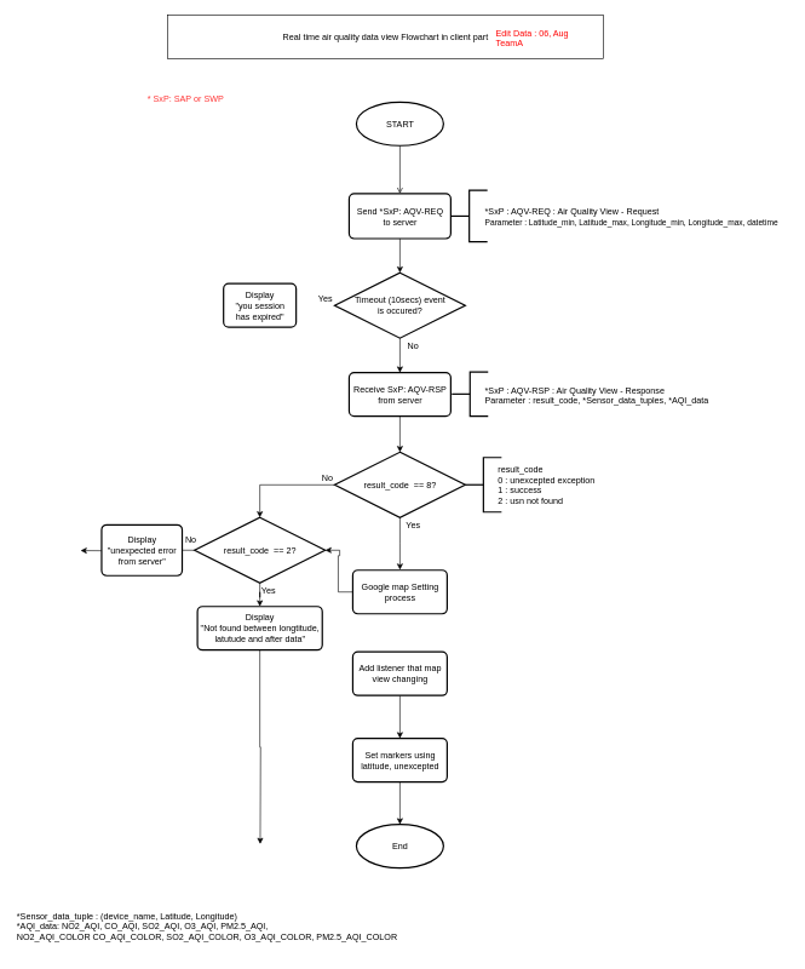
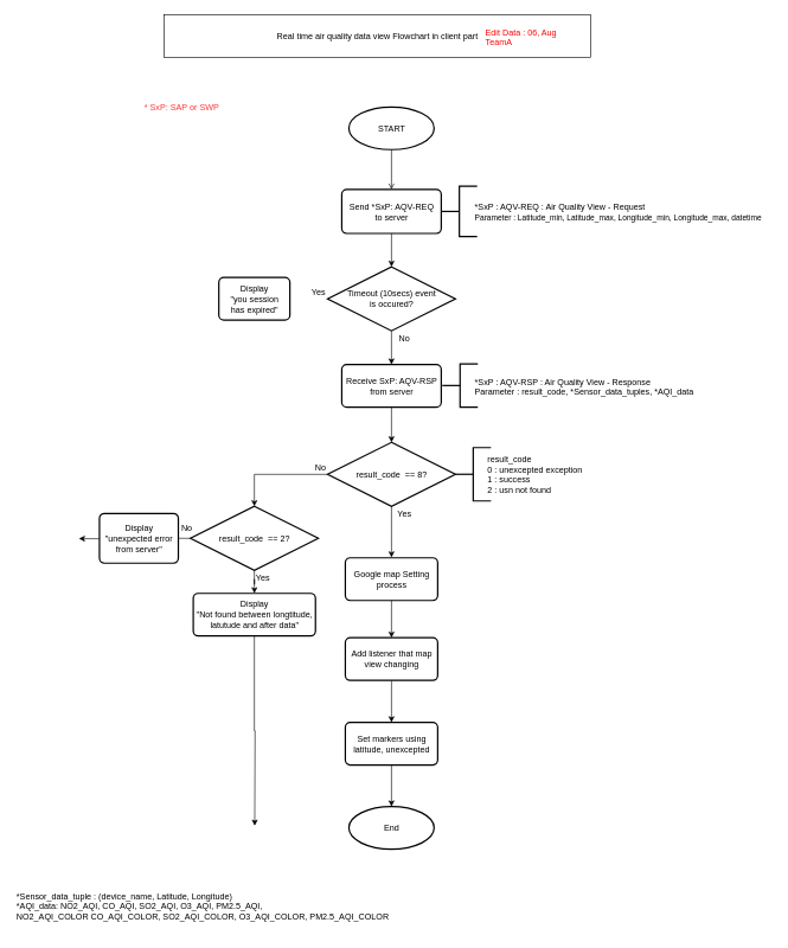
  <mxCell id="0" />
  <mxCell id="1" parent="0" />
  <mxCell id="2" value="" style="edgeStyle=orthogonalEdgeStyle;rounded=0;orthogonalLoop=1;jettySize=auto;html=1;endArrow=open;" parent="1" source="3" target="4" edge="1"><mxGeometry relative="1" as="geometry" /></mxCell>
- <mxCell id="3" value="START" style="strokeWidth=2;html=1;shape=mxgraph.flowchart.start_1;whiteSpace=wrap;" parent="1" vertex="1"><mxGeometry x="490.5" y="139.5" width="120" height="60" as="geometry" /></mxCell>
+ <mxCell id="3" value="START" style="strokeWidth=2;html=1;shape=mxgraph.flowchart.start_1;whiteSpace=wrap;" parent="1" vertex="1"><mxGeometry x="490.5" y="149.5" width="120" height="60" as="geometry" /></mxCell>
  <mxCell id="4" value="&lt;div&gt;Send *SxP: AQV-REQ&lt;/div&gt;&lt;div&gt;to server&lt;br&gt;&lt;/div&gt;" style="rounded=1;whiteSpace=wrap;html=1;absoluteArcSize=1;arcSize=14;strokeWidth=2;" parent="1" vertex="1"><mxGeometry x="480.5" y="265.5" width="140" height="62" as="geometry" /></mxCell>
  <mxCell id="5" value="" style="strokeWidth=2;html=1;shape=mxgraph.flowchart.annotation_2;align=left;pointerEvents=1" parent="1" vertex="1"><mxGeometry x="621" y="261" width="50" height="71" as="geometry" /></mxCell>
  <mxCell id="6" value="" style="edgeStyle=orthogonalEdgeStyle;rounded=0;orthogonalLoop=1;jettySize=auto;html=1;" parent="1" source="7" target="9" edge="1"><mxGeometry relative="1" as="geometry" /></mxCell>
  <mxCell id="7" value="&lt;div&gt;Timeout (10secs) event &lt;br&gt;&lt;/div&gt;&lt;div&gt;is occured?&lt;br&gt;&lt;/div&gt;" style="strokeWidth=2;html=1;shape=mxgraph.flowchart.decision;whiteSpace=wrap;" parent="1" vertex="1"><mxGeometry x="460.5" y="374.5" width="180" height="90" as="geometry" /></mxCell>
  <mxCell id="8" value="" style="edgeStyle=orthogonalEdgeStyle;rounded=0;orthogonalLoop=1;jettySize=auto;html=1;" parent="1" source="9" target="17" edge="1"><mxGeometry relative="1" as="geometry" /></mxCell>
  <mxCell id="9" value="&lt;div&gt;Receive SxP: AQV&lt;span&gt;-RSP&lt;/span&gt;&lt;/div&gt;&lt;div&gt;from server&lt;/div&gt;" style="rounded=1;whiteSpace=wrap;html=1;absoluteArcSize=1;arcSize=14;strokeWidth=2;" parent="1" vertex="1"><mxGeometry x="480.5" y="512" width="140" height="60" as="geometry" /></mxCell>
  <mxCell id="10" value="" style="strokeWidth=2;html=1;shape=mxgraph.flowchart.annotation_2;align=left;pointerEvents=1" parent="1" vertex="1"><mxGeometry x="622" y="511" width="50" height="61" as="geometry" /></mxCell>
  <mxCell id="11" value="" style="endArrow=classic;html=1;entryX=0.5;entryY=0;entryDx=0;entryDy=0;entryPerimeter=0;exitX=0.5;exitY=1;exitDx=0;exitDy=0;" parent="1" source="4" target="7" edge="1"><mxGeometry width="50" height="50" relative="1" as="geometry"><mxPoint x="799.5" y="144.5" as="sourcePoint" /><mxPoint x="669.5" y="204.5" as="targetPoint" /></mxGeometry></mxCell>
  <mxCell id="12" value="No" style="text;html=1;strokeColor=none;fillColor=none;align=center;verticalAlign=middle;whiteSpace=wrap;rounded=0;" parent="1" vertex="1"><mxGeometry x="548.5" y="464.5" width="40" height="20" as="geometry" /></mxCell>
  <mxCell id="13" value="Yes" style="text;html=1;strokeColor=none;fillColor=none;align=center;verticalAlign=middle;whiteSpace=wrap;rounded=0;" parent="1" vertex="1"><mxGeometry x="427.5" y="399.5" width="40" height="20" as="geometry" /></mxCell>
  <mxCell id="14" value="*SxP : AQV-RSP : Air Quality View&amp;nbsp;- Response&lt;br&gt;Parameter : result_code, *Sensor_data_tuples, *AQI_data" style="text;html=1;resizable=0;points=[];autosize=1;align=left;verticalAlign=top;spacingTop=-4;" parent="1" vertex="1"><mxGeometry x="665.5" y="526.5" width="320" height="30" as="geometry" /></mxCell>
  <mxCell id="15" value="" style="edgeStyle=orthogonalEdgeStyle;rounded=0;orthogonalLoop=1;jettySize=auto;html=1;" parent="1" source="17" edge="1"><mxGeometry relative="1" as="geometry"><mxPoint x="550.5" y="783.5" as="targetPoint" /></mxGeometry></mxCell>
  <mxCell id="16" value="" style="edgeStyle=orthogonalEdgeStyle;rounded=0;orthogonalLoop=1;jettySize=auto;html=1;entryX=0.5;entryY=0;entryDx=0;entryDy=0;entryPerimeter=0;exitX=0;exitY=0.5;exitDx=0;exitDy=0;exitPerimeter=0;" parent="1" source="17" target="33" edge="1"><mxGeometry relative="1" as="geometry"><mxPoint x="420.5" y="667" as="sourcePoint" /><mxPoint x="340.5" y="666.5" as="targetPoint" /><Array as="points"><mxPoint x="357.5" y="667" /></Array></mxGeometry></mxCell>
  <mxCell id="17" value="result_code&amp;nbsp;&amp;nbsp;== 8?" style="strokeWidth=2;html=1;shape=mxgraph.flowchart.decision;whiteSpace=wrap;" parent="1" vertex="1"><mxGeometry x="460.5" y="621.5" width="180" height="90" as="geometry" /></mxCell>
  <mxCell id="18" value="No" style="text;html=1;strokeColor=none;fillColor=none;align=center;verticalAlign=middle;whiteSpace=wrap;rounded=0;" parent="1" vertex="1"><mxGeometry x="430.5" y="646.5" width="40" height="20" as="geometry" /></mxCell>
  <mxCell id="19" value="&lt;div&gt;Display&lt;/div&gt;&lt;div&gt; &quot;you session &lt;br&gt;&lt;/div&gt;&lt;div&gt;has expired&quot;&lt;br&gt;&lt;/div&gt;" style="rounded=1;whiteSpace=wrap;html=1;absoluteArcSize=1;arcSize=14;strokeWidth=2;" parent="1" vertex="1"><mxGeometry x="307.5" y="389.5" width="100" height="60" as="geometry" /></mxCell>
  <mxCell id="20" value="" style="group" parent="1" vertex="1" connectable="0"><mxGeometry x="230.5" y="20" width="600" height="60" as="geometry" /></mxCell>
  <mxCell id="21" value="Real time air quality data view Flowchart in client part" style="rounded=0;whiteSpace=wrap;html=1;" parent="20" vertex="1"><mxGeometry width="600" height="60" as="geometry" /></mxCell>
  <mxCell id="22" value="&lt;span&gt;Edit Data : 06, Aug&lt;br&gt;TeamA&lt;/span&gt;" style="text;html=1;resizable=0;points=[];autosize=1;align=left;verticalAlign=top;spacingTop=-4;fontStyle=0;fontColor=#FF0000;" parent="20" vertex="1"><mxGeometry x="450" y="15" width="120" height="30" as="geometry" /></mxCell>
- <mxCell id="23" value="&lt;div&gt;&lt;font color=&quot;#FF3333&quot;&gt;* SxP: SAP or SWP&lt;/font&gt;&lt;/div&gt;" style="text;html=1;resizable=0;points=[];autosize=1;align=left;verticalAlign=top;spacingTop=-4;" parent="1" vertex="1"><mxGeometry x="200.5" y="124.534" width="120" height="20" as="geometry" /></mxCell>
+ <mxCell id="23" value="&lt;div&gt;&lt;font color=&quot;#FF3333&quot;&gt;* SxP: SAP or SWP&lt;/font&gt;&lt;/div&gt;" style="text;html=1;resizable=0;points=[];autosize=1;align=left;verticalAlign=top;spacingTop=-4;" parent="1" vertex="1"><mxGeometry x="200.5" y="139.534" width="120" height="20" as="geometry" /></mxCell>
  <mxCell id="24" value="Yes" style="text;html=1;strokeColor=none;fillColor=none;align=center;verticalAlign=middle;whiteSpace=wrap;rounded=0;" parent="1" vertex="1"><mxGeometry x="548.5" y="711.5" width="40" height="20" as="geometry" /></mxCell>
- <mxCell id="25" value="" style="edgeStyle=orthogonalEdgeStyle;rounded=0;orthogonalLoop=1;jettySize=auto;html=1;" parent="1" source="26" target="33" edge="1"><mxGeometry relative="1" as="geometry" /></mxCell>
+ <mxCell id="25" value="" style="edgeStyle=orthogonalEdgeStyle;rounded=0;orthogonalLoop=1;jettySize=auto;html=1;" parent="1" source="26" target="28" edge="1"><mxGeometry relative="1" as="geometry" /></mxCell>
  <mxCell id="26" value="&lt;div&gt;Google map Setting process&lt;/div&gt;" style="rounded=1;whiteSpace=wrap;html=1;absoluteArcSize=1;arcSize=14;strokeWidth=2;" parent="1" vertex="1"><mxGeometry x="485.5" y="784" width="130" height="60" as="geometry" /></mxCell>
  <mxCell id="27" value="" style="edgeStyle=orthogonalEdgeStyle;rounded=0;orthogonalLoop=1;jettySize=auto;html=1;" parent="1" source="28" target="30" edge="1"><mxGeometry relative="1" as="geometry" /></mxCell>
  <mxCell id="28" value="Add listener that map view changing" style="rounded=1;whiteSpace=wrap;html=1;absoluteArcSize=1;arcSize=14;strokeWidth=2;" parent="1" vertex="1"><mxGeometry x="485.5" y="896.5" width="130" height="60" as="geometry" /></mxCell>
  <mxCell id="29" value="" style="edgeStyle=orthogonalEdgeStyle;rounded=0;orthogonalLoop=1;jettySize=auto;html=1;" parent="1" source="30" target="37" edge="1"><mxGeometry relative="1" as="geometry" /></mxCell>
  <mxCell id="30" value="&lt;span style=&quot;white-space: normal&quot;&gt;Set markers using latitude, unexcepted&lt;/span&gt;" style="rounded=1;whiteSpace=wrap;html=1;absoluteArcSize=1;arcSize=14;strokeWidth=2;" parent="1" vertex="1"><mxGeometry x="485.5" y="1015.5" width="130" height="60" as="geometry" /></mxCell>
  <mxCell id="31" value="" style="edgeStyle=orthogonalEdgeStyle;rounded=0;orthogonalLoop=1;jettySize=auto;html=1;" parent="1" source="33" target="35" edge="1"><mxGeometry relative="1" as="geometry" /></mxCell>
  <mxCell id="32" value="" style="edgeStyle=orthogonalEdgeStyle;rounded=0;orthogonalLoop=1;jettySize=auto;html=1;" parent="1" source="33" edge="1"><mxGeometry relative="1" as="geometry"><mxPoint x="110.5" y="757" as="targetPoint" /></mxGeometry></mxCell>
  <mxCell id="33" value="result_code&amp;nbsp;&amp;nbsp;== 2?" style="strokeWidth=2;html=1;shape=mxgraph.flowchart.decision;whiteSpace=wrap;" parent="1" vertex="1"><mxGeometry x="267.5" y="711.5" width="180" height="90" as="geometry" /></mxCell>
  <mxCell id="34" value="" style="edgeStyle=orthogonalEdgeStyle;rounded=0;orthogonalLoop=1;jettySize=auto;html=1;" parent="1" source="35" edge="1"><mxGeometry relative="1" as="geometry"><mxPoint x="358" y="1161" as="targetPoint" /></mxGeometry></mxCell>
  <mxCell id="35" value="&lt;div&gt;Display &lt;br&gt;&lt;/div&gt;&lt;div&gt;&quot;Not found between longtitude, latutude and after data&quot;&lt;/div&gt;" style="rounded=1;whiteSpace=wrap;html=1;absoluteArcSize=1;arcSize=14;strokeWidth=2;" parent="1" vertex="1"><mxGeometry x="271.5" y="834" width="172" height="60" as="geometry" /></mxCell>
  <mxCell id="36" value="&lt;div&gt;Display&lt;/div&gt;&lt;div&gt;&quot;unexpected error from server&quot;&lt;/div&gt;" style="rounded=1;whiteSpace=wrap;html=1;absoluteArcSize=1;arcSize=14;strokeWidth=2;" parent="1" vertex="1"><mxGeometry x="139.5" y="721.5" width="111" height="70" as="geometry" /></mxCell>
  <mxCell id="37" value="End" style="strokeWidth=2;html=1;shape=mxgraph.flowchart.start_1;whiteSpace=wrap;" parent="1" vertex="1"><mxGeometry x="490.5" y="1134" width="120" height="60" as="geometry" /></mxCell>
  <mxCell id="38" value="*Sensor_data_tuple : (device_name, Latitude, Longitude)&lt;br&gt;*AQI_data: NO2_AQI, CO_AQI, SO2_AQI, O3_AQI, PM2.5_AQI,&lt;br&gt;NO2_AQI_COLOR CO_AQI_COLOR, SO2_AQI_COLOR, O3_AQI_COLOR, PM2.5_AQI_COLOR&lt;div&gt;&lt;br&gt;&lt;/div&gt;" style="text;html=1;resizable=0;points=[];autosize=1;align=left;verticalAlign=top;spacingTop=-4;" parent="1" vertex="1"><mxGeometry x="20.647" y="1250.853" width="540" height="60" as="geometry" /></mxCell>
  <mxCell id="39" value="" style="strokeWidth=2;html=1;shape=mxgraph.flowchart.annotation_2;align=left;pointerEvents=1" parent="1" vertex="1"><mxGeometry x="640.5" y="628.9" width="50" height="75" as="geometry" /></mxCell>
  <mxCell id="40" value="result_code&lt;br&gt;0 : unexcepted exception&lt;br&gt;1 : success&lt;br&gt;2 : usn not found" style="text;html=1;strokeColor=none;fillColor=none;align=left;verticalAlign=middle;whiteSpace=wrap;rounded=0;" parent="1" vertex="1"><mxGeometry x="683.5" y="640.5" width="166" height="52" as="geometry" /></mxCell>
  <mxCell id="41" value="Yes" style="text;html=1;resizable=0;points=[];autosize=1;align=left;verticalAlign=top;spacingTop=-4;" parent="1" vertex="1"><mxGeometry x="357.5" y="801.5" width="30" height="20" as="geometry" /></mxCell>
  <mxCell id="42" value="No" style="text;html=1;resizable=0;points=[];autosize=1;align=left;verticalAlign=top;spacingTop=-4;" parent="1" vertex="1"><mxGeometry x="252.5" y="731.5" width="30" height="20" as="geometry" /></mxCell>
  <mxCell id="43" value="&lt;span style=&quot;white-space: nowrap&quot;&gt;*SxP : AQV-REQ : Air Quality View - Request&lt;/span&gt;&lt;br style=&quot;white-space: nowrap&quot;&gt;&lt;span style=&quot;font-size: 11px ; text-align: center&quot;&gt;Parameter : Latitude_min,&amp;nbsp;&lt;/span&gt;&lt;span style=&quot;font-size: 11px ; text-align: center&quot;&gt;Latitude_max,&amp;nbsp;&lt;/span&gt;&lt;span style=&quot;font-size: 11px ; text-align: center&quot;&gt;Longitude_min,&amp;nbsp;&lt;/span&gt;&lt;span style=&quot;font-size: 11px ; text-align: center&quot;&gt;Longitude_max, datetime&lt;/span&gt;" style="text;html=1;strokeColor=none;fillColor=none;align=left;verticalAlign=middle;whiteSpace=wrap;rounded=0;" parent="1" vertex="1"><mxGeometry x="665.5" y="270.5" width="421" height="52" as="geometry" /></mxCell>
